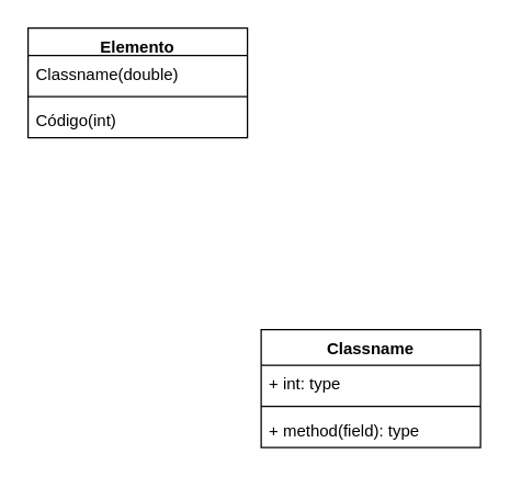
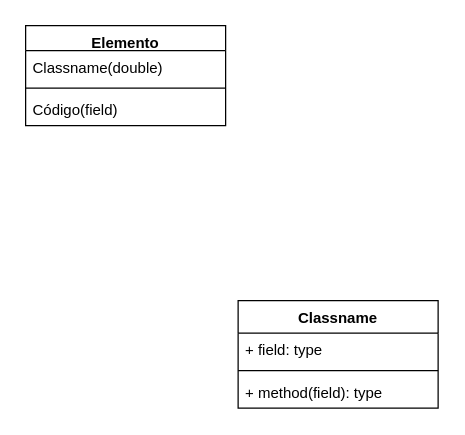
  <mxCell id="0" />
  <mxCell id="1" parent="0" />
  <mxCell id="2" value="Elemento" style="swimlane;fontStyle=1;align=center;verticalAlign=top;childLayout=stackLayout;horizontal=1;startSize=20;horizontalStack=0;resizeParent=1;resizeParentMax=0;resizeLast=0;collapsible=1;marginBottom=0;whiteSpace=wrap;html=1;" vertex="1" parent="1"><mxGeometry x="20" y="20" width="160" height="80" as="geometry"><mxRectangle x="360" y="130" width="90" height="30" as="alternateBounds" /></mxGeometry></mxCell>
  <mxCell id="3" value="Classname(double)" style="text;strokeColor=none;fillColor=none;align=left;verticalAlign=top;spacingLeft=4;spacingRight=4;overflow=hidden;rotatable=0;points=[[0,0.5],[1,0.5]];portConstraint=eastwest;whiteSpace=wrap;html=1;" vertex="1" parent="2"><mxGeometry y="20" width="160" height="26" as="geometry" /></mxCell>
  <mxCell id="4" value="" style="line;strokeWidth=1;fillColor=none;align=left;verticalAlign=middle;spacingTop=-1;spacingLeft=3;spacingRight=3;rotatable=0;labelPosition=right;points=[];portConstraint=eastwest;strokeColor=inherit;" vertex="1" parent="2"><mxGeometry y="46" width="160" height="8" as="geometry" /></mxCell>
- <mxCell id="5" value="Código(int)" style="text;strokeColor=none;fillColor=none;align=left;verticalAlign=top;spacingLeft=4;spacingRight=4;overflow=hidden;rotatable=0;points=[[0,0.5],[1,0.5]];portConstraint=eastwest;whiteSpace=wrap;html=1;" vertex="1" parent="2"><mxGeometry y="54" width="160" height="26" as="geometry" /></mxCell>
+ <mxCell id="5" value="Código(field)" style="text;strokeColor=none;fillColor=none;align=left;verticalAlign=top;spacingLeft=4;spacingRight=4;overflow=hidden;rotatable=0;points=[[0,0.5],[1,0.5]];portConstraint=eastwest;whiteSpace=wrap;html=1;" vertex="1" parent="2"><mxGeometry y="54" width="160" height="26" as="geometry" /></mxCell>
  <mxCell id="6" value="Classname" style="swimlane;fontStyle=1;align=center;verticalAlign=top;childLayout=stackLayout;horizontal=1;startSize=26;horizontalStack=0;resizeParent=1;resizeParentMax=0;resizeLast=0;collapsible=1;marginBottom=0;whiteSpace=wrap;html=1;" vertex="1" parent="1"><mxGeometry x="190" y="240" width="160" height="86" as="geometry" /></mxCell>
- <mxCell id="7" value="+ int: type" style="text;strokeColor=none;fillColor=none;align=left;verticalAlign=top;spacingLeft=4;spacingRight=4;overflow=hidden;rotatable=0;points=[[0,0.5],[1,0.5]];portConstraint=eastwest;whiteSpace=wrap;html=1;" vertex="1" parent="6"><mxGeometry y="26" width="160" height="26" as="geometry" /></mxCell>
+ <mxCell id="7" value="+ field: type" style="text;strokeColor=none;fillColor=none;align=left;verticalAlign=top;spacingLeft=4;spacingRight=4;overflow=hidden;rotatable=0;points=[[0,0.5],[1,0.5]];portConstraint=eastwest;whiteSpace=wrap;html=1;" vertex="1" parent="6"><mxGeometry y="26" width="160" height="26" as="geometry" /></mxCell>
  <mxCell id="8" value="" style="line;strokeWidth=1;fillColor=none;align=left;verticalAlign=middle;spacingTop=-1;spacingLeft=3;spacingRight=3;rotatable=0;labelPosition=right;points=[];portConstraint=eastwest;strokeColor=inherit;" vertex="1" parent="6"><mxGeometry y="52" width="160" height="8" as="geometry" /></mxCell>
  <mxCell id="9" value="+ method(field): type" style="text;strokeColor=none;fillColor=none;align=left;verticalAlign=top;spacingLeft=4;spacingRight=4;overflow=hidden;rotatable=0;points=[[0,0.5],[1,0.5]];portConstraint=eastwest;whiteSpace=wrap;html=1;" vertex="1" parent="6"><mxGeometry y="60" width="160" height="26" as="geometry" /></mxCell>
